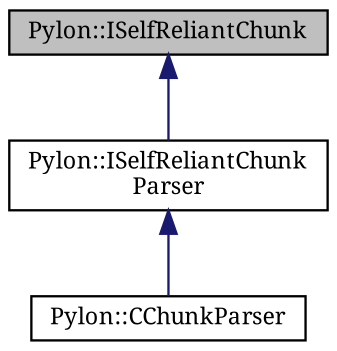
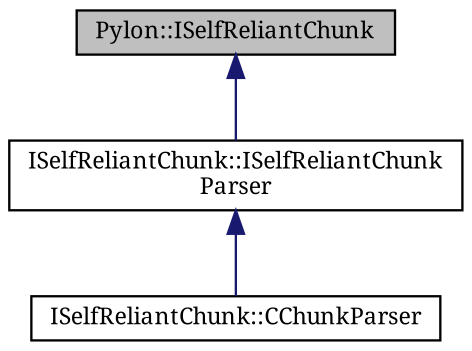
  digraph {
    fontname="Noto Serif"
    node [color=black fillcolor=white fontname="Noto Serif" fontsize=10 shape=record style=filled]
    edge [color=midnightblue dir=back fontname="Noto Serif" fontsize=10 labelfontname=Helvetica labelfontsize=10 style=solid]
    n1 [fillcolor=grey75 fontcolor=black height=0.2 label="Pylon::ISelfReliantChunk" width=0.4]
-   n2 [height=0.2 label="Pylon::ISelfReliantChunk\lParser" width=0.4]
-   n3 [height=0.2 label="Pylon::CChunkParser" width=0.4]
+   n2 [height=0.2 label="ISelfReliantChunk::ISelfReliantChunk\lParser" width=0.4]
+   n3 [height=0.2 label="ISelfReliantChunk::CChunkParser" width=0.4]
    n1 -> n2
    n2 -> n3
  }
